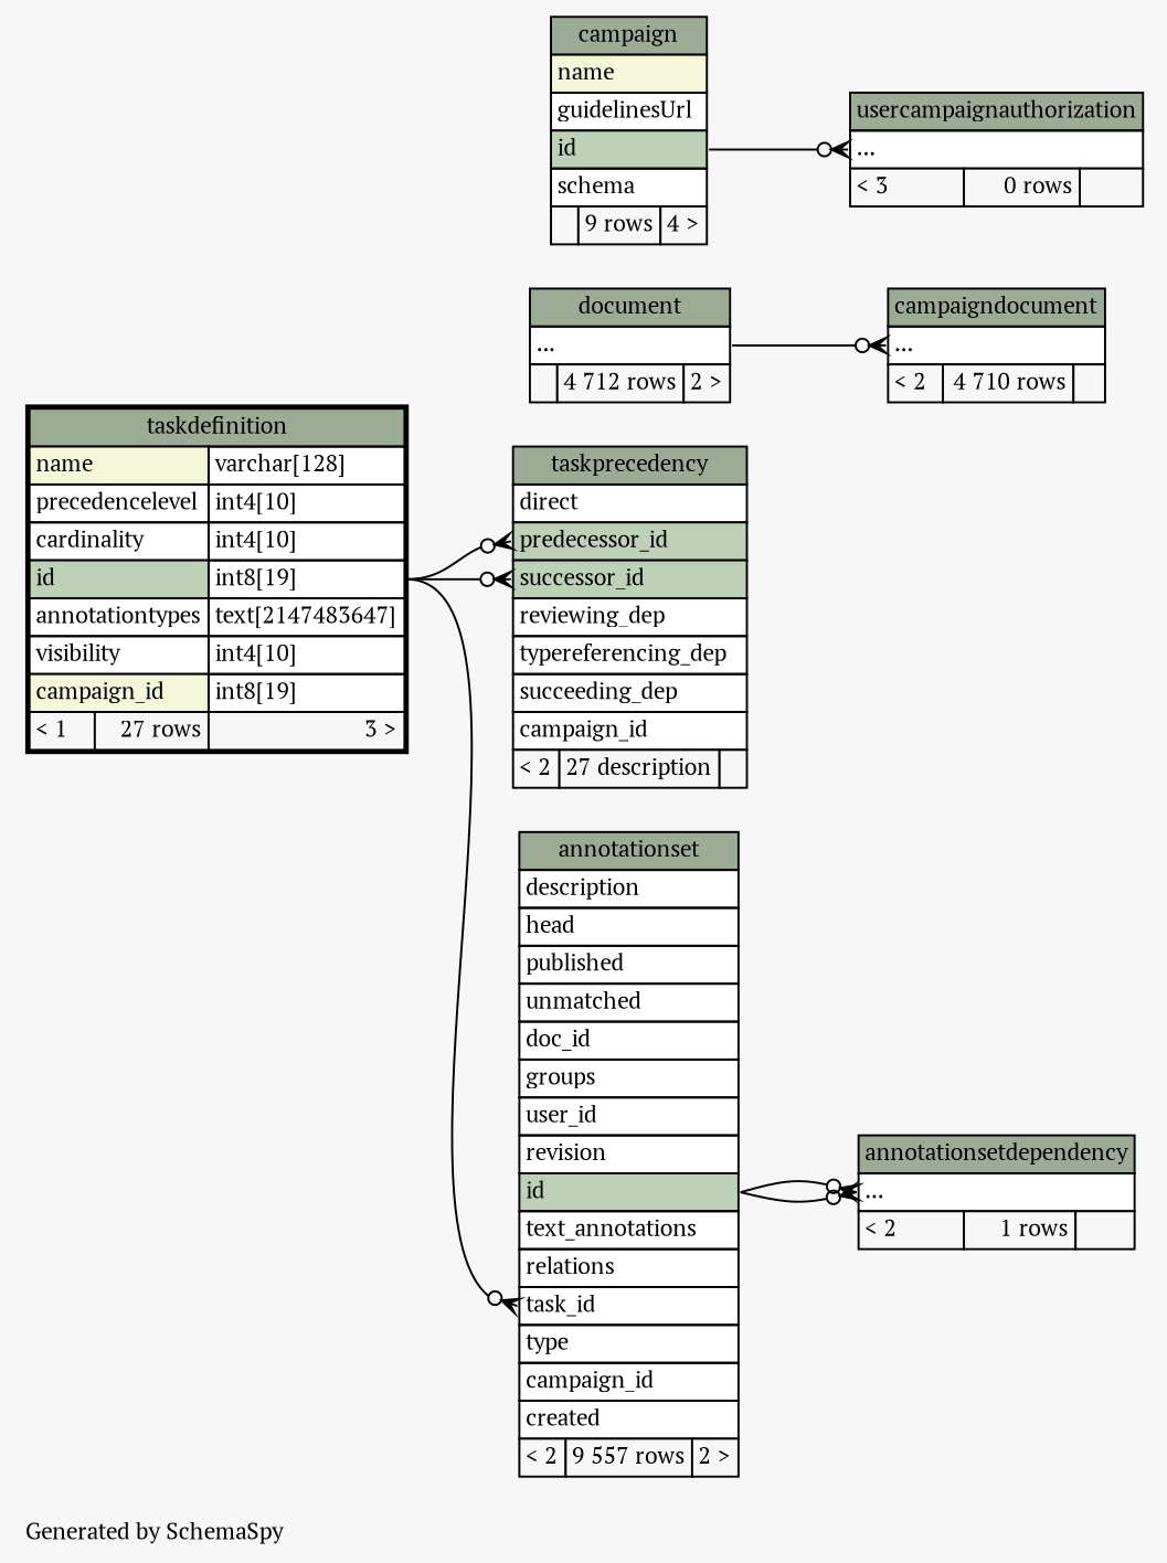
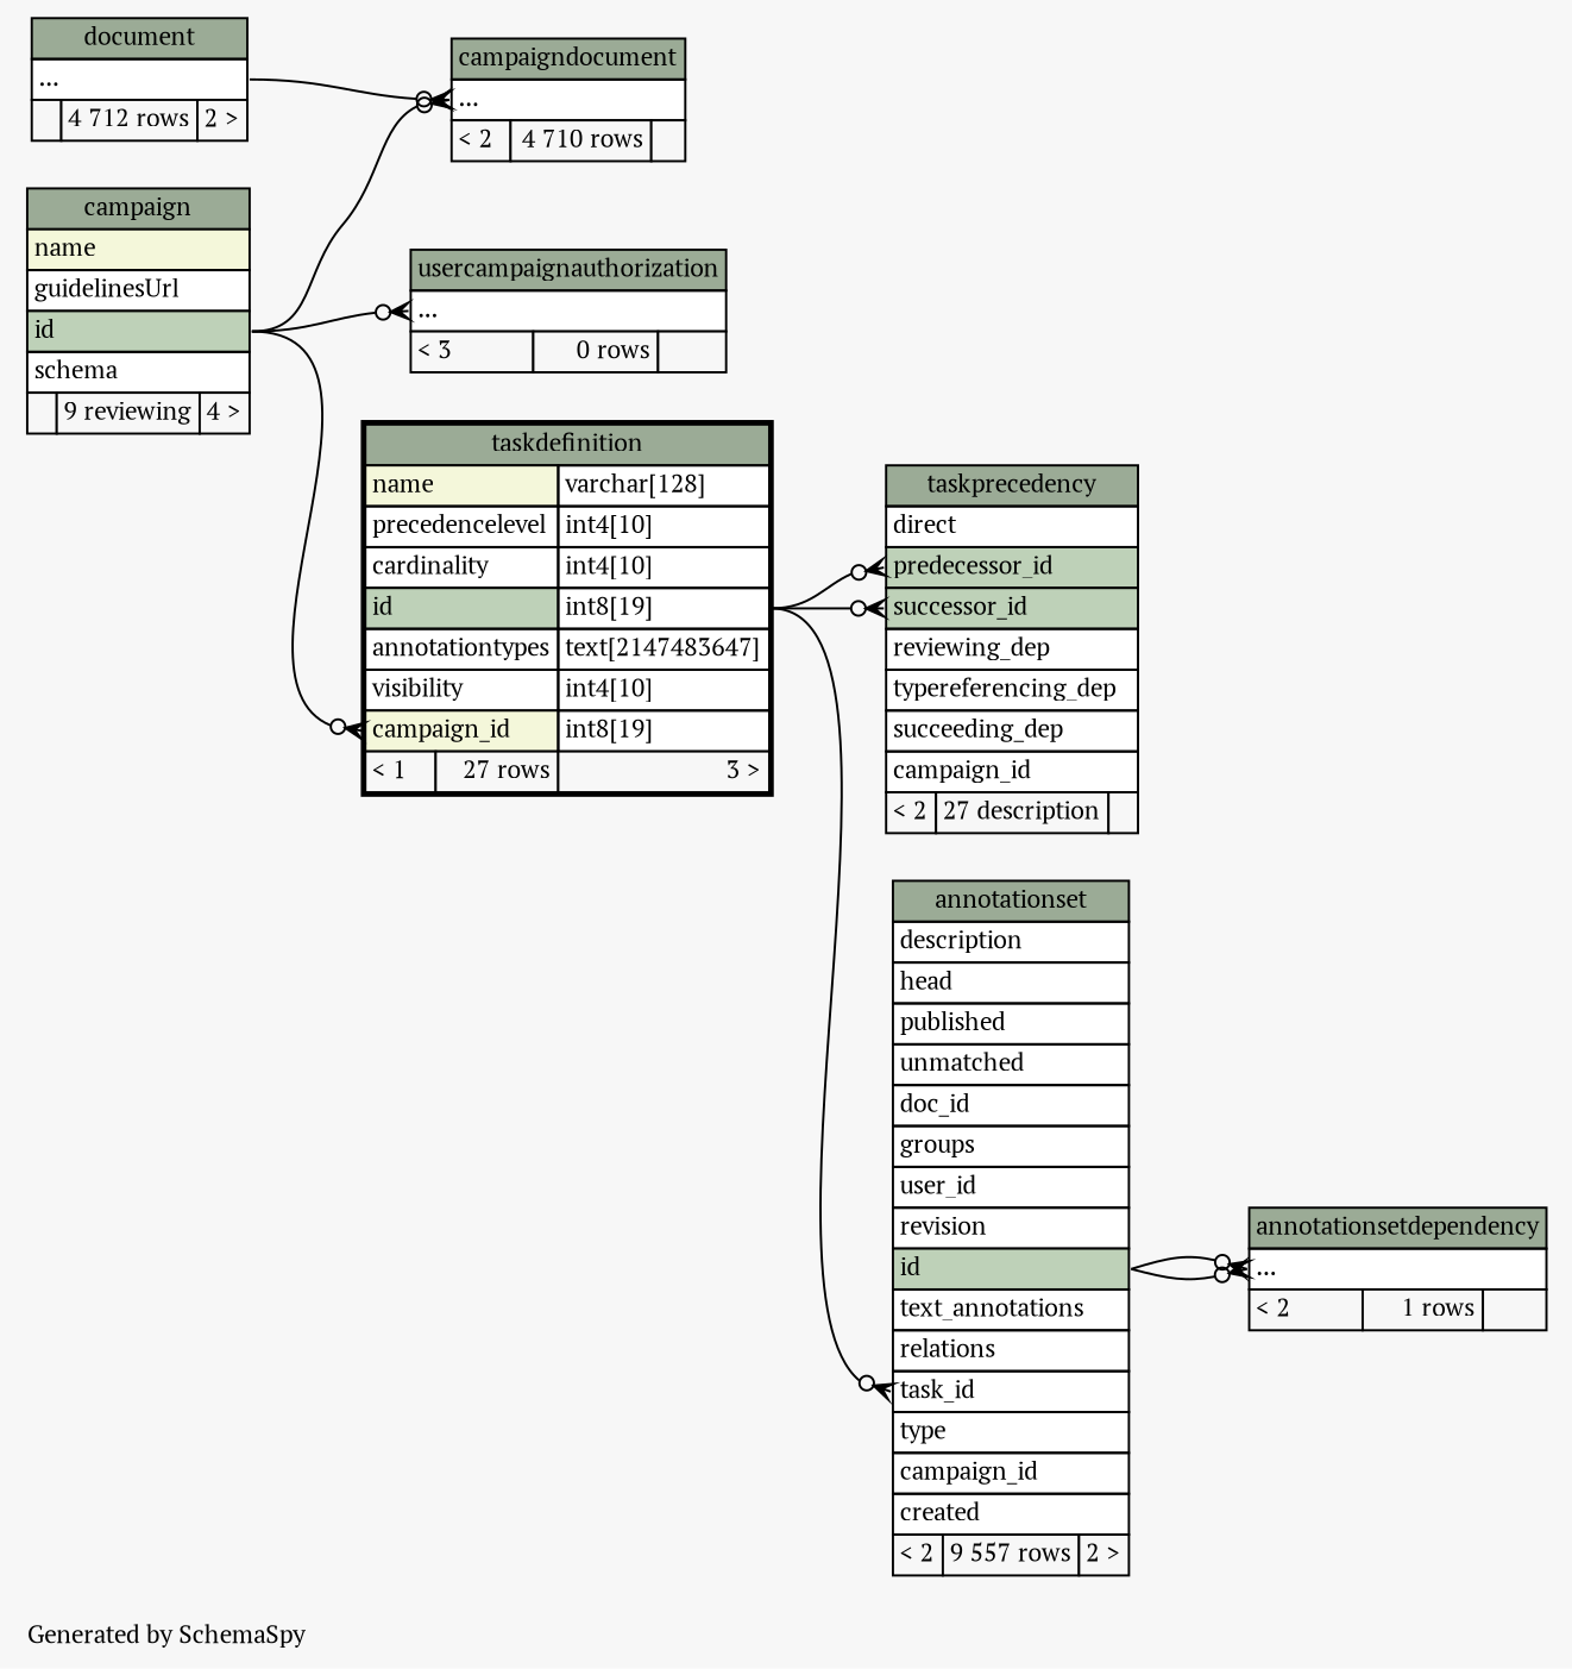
  digraph {
    bgcolor="#f7f7f7"
    fontname="PT Serif"
    fontsize=11
    label="\nGenerated by SchemaSpy"
    labeljust=l
    nodesep=0.18
    rankdir=RL
    ranksep=0.46
    node [fontname="PT Serif" fontsize=11 shape=plaintext]
    edge [arrowhead=none arrowsize=0.8 arrowtail=crowodot dir=back fontname="PT Serif" headport="id:e" tailport="elipses:w"]
    n1 [label=<     <TABLE BORDER="0" CELLBORDER="1" CELLSPACING="0" BGCOLOR="#ffffff">       <TR><TD COLSPAN="3" BGCOLOR="#9bab96" ALIGN="CENTER">annotationset</TD></TR>       <TR><TD PORT="description" COLSPAN="3" ALIGN="LEFT">description</TD></TR>       <TR><TD PORT="head" COLSPAN="3" ALIGN="LEFT">head</TD></TR>       <TR><TD PORT="published" COLSPAN="3" ALIGN="LEFT">published</TD></TR>       <TR><TD PORT="unmatched" COLSPAN="3" ALIGN="LEFT">unmatched</TD></TR>       <TR><TD PORT="doc_id" COLSPAN="3" ALIGN="LEFT">doc_id</TD></TR>       <TR><TD PORT="groups" COLSPAN="3" ALIGN="LEFT">groups</TD></TR>       <TR><TD PORT="user_id" COLSPAN="3" ALIGN="LEFT">user_id</TD></TR>       <TR><TD PORT="revision" COLSPAN="3" ALIGN="LEFT">revision</TD></TR>       <TR><TD PORT="id" COLSPAN="3" BGCOLOR="#bed1b8" ALIGN="LEFT">id</TD></TR>       <TR><TD PORT="text_annotations" COLSPAN="3" ALIGN="LEFT">text_annotations</TD></TR>       <TR><TD PORT="relations" COLSPAN="3" ALIGN="LEFT">relations</TD></TR>       <TR><TD PORT="task_id" COLSPAN="3" ALIGN="LEFT">task_id</TD></TR>       <TR><TD PORT="type" COLSPAN="3" ALIGN="LEFT">type</TD></TR>       <TR><TD PORT="campaign_id" COLSPAN="3" ALIGN="LEFT">campaign_id</TD></TR>       <TR><TD PORT="created" COLSPAN="3" ALIGN="LEFT">created</TD></TR>       <TR><TD ALIGN="LEFT" BGCOLOR="#f7f7f7">&lt; 2</TD><TD ALIGN="RIGHT" BGCOLOR="#f7f7f7">9 557 rows</TD><TD ALIGN="RIGHT" BGCOLOR="#f7f7f7">2 &gt;</TD></TR>     </TABLE>>]
    n2 [label=<     <TABLE BORDER="2" CELLBORDER="1" CELLSPACING="0" BGCOLOR="#ffffff">       <TR><TD COLSPAN="3" BGCOLOR="#9bab96" ALIGN="CENTER">taskdefinition</TD></TR>       <TR><TD PORT="name" COLSPAN="2" BGCOLOR="#f4f7da" ALIGN="LEFT">name</TD><TD PORT="name.type" ALIGN="LEFT">varchar[128]</TD></TR>       <TR><TD PORT="precedencelevel" COLSPAN="2" ALIGN="LEFT">precedencelevel</TD><TD PORT="precedencelevel.type" ALIGN="LEFT">int4[10]</TD></TR>       <TR><TD PORT="cardinality" COLSPAN="2" ALIGN="LEFT">cardinality</TD><TD PORT="cardinality.type" ALIGN="LEFT">int4[10]</TD></TR>       <TR><TD PORT="id" COLSPAN="2" BGCOLOR="#bed1b8" ALIGN="LEFT">id</TD><TD PORT="id.type" ALIGN="LEFT">int8[19]</TD></TR>       <TR><TD PORT="annotationtypes" COLSPAN="2" ALIGN="LEFT">annotationtypes</TD><TD PORT="annotationtypes.type" ALIGN="LEFT">text[2147483647]</TD></TR>       <TR><TD PORT="visibility" COLSPAN="2" ALIGN="LEFT">visibility</TD><TD PORT="visibility.type" ALIGN="LEFT">int4[10]</TD></TR>       <TR><TD PORT="campaign_id" COLSPAN="2" BGCOLOR="#f4f7da" ALIGN="LEFT">campaign_id</TD><TD PORT="campaign_id.type" ALIGN="LEFT">int8[19]</TD></TR>       <TR><TD ALIGN="LEFT" BGCOLOR="#f7f7f7">&lt; 1</TD><TD ALIGN="RIGHT" BGCOLOR="#f7f7f7">27 rows</TD><TD ALIGN="RIGHT" BGCOLOR="#f7f7f7">3 &gt;</TD></TR>     </TABLE>>]
    n3 [label=<     <TABLE BORDER="0" CELLBORDER="1" CELLSPACING="0" BGCOLOR="#ffffff">       <TR><TD COLSPAN="3" BGCOLOR="#9bab96" ALIGN="CENTER">document</TD></TR>       <TR><TD PORT="elipses" COLSPAN="3" ALIGN="LEFT">...</TD></TR>       <TR><TD ALIGN="LEFT" BGCOLOR="#f7f7f7">  </TD><TD ALIGN="RIGHT" BGCOLOR="#f7f7f7">4 712 rows</TD><TD ALIGN="RIGHT" BGCOLOR="#f7f7f7">2 &gt;</TD></TR>     </TABLE>>]
-   n4 [label=<     <TABLE BORDER="0" CELLBORDER="1" CELLSPACING="0" BGCOLOR="#ffffff">       <TR><TD COLSPAN="3" BGCOLOR="#9bab96" ALIGN="CENTER">campaign</TD></TR>       <TR><TD PORT="name" COLSPAN="3" BGCOLOR="#f4f7da" ALIGN="LEFT">name</TD></TR>       <TR><TD PORT="guidelinesUrl" COLSPAN="3" ALIGN="LEFT">guidelinesUrl</TD></TR>       <TR><TD PORT="id" COLSPAN="3" BGCOLOR="#bed1b8" ALIGN="LEFT">id</TD></TR>       <TR><TD PORT="schema" COLSPAN="3" ALIGN="LEFT">schema</TD></TR>       <TR><TD ALIGN="LEFT" BGCOLOR="#f7f7f7">  </TD><TD ALIGN="RIGHT" BGCOLOR="#f7f7f7">9 rows</TD><TD ALIGN="RIGHT" BGCOLOR="#f7f7f7">4 &gt;</TD></TR>     </TABLE>>]
+   n4 [label=<     <TABLE BORDER="0" CELLBORDER="1" CELLSPACING="0" BGCOLOR="#ffffff">       <TR><TD COLSPAN="3" BGCOLOR="#9bab96" ALIGN="CENTER">campaign</TD></TR>       <TR><TD PORT="name" COLSPAN="3" BGCOLOR="#f4f7da" ALIGN="LEFT">name</TD></TR>       <TR><TD PORT="guidelinesUrl" COLSPAN="3" ALIGN="LEFT">guidelinesUrl</TD></TR>       <TR><TD PORT="id" COLSPAN="3" BGCOLOR="#bed1b8" ALIGN="LEFT">id</TD></TR>       <TR><TD PORT="schema" COLSPAN="3" ALIGN="LEFT">schema</TD></TR>       <TR><TD ALIGN="LEFT" BGCOLOR="#f7f7f7">  </TD><TD ALIGN="RIGHT" BGCOLOR="#f7f7f7">9 reviewing</TD><TD ALIGN="RIGHT" BGCOLOR="#f7f7f7">4 &gt;</TD></TR>     </TABLE>>]
    n5 [label=<     <TABLE BORDER="0" CELLBORDER="1" CELLSPACING="0" BGCOLOR="#ffffff">       <TR><TD COLSPAN="3" BGCOLOR="#9bab96" ALIGN="CENTER">annotationsetdependency</TD></TR>       <TR><TD PORT="elipses" COLSPAN="3" ALIGN="LEFT">...</TD></TR>       <TR><TD ALIGN="LEFT" BGCOLOR="#f7f7f7">&lt; 2</TD><TD ALIGN="RIGHT" BGCOLOR="#f7f7f7">1 rows</TD><TD ALIGN="RIGHT" BGCOLOR="#f7f7f7">  </TD></TR>     </TABLE>>]
    n6 [label=<     <TABLE BORDER="0" CELLBORDER="1" CELLSPACING="0" BGCOLOR="#ffffff">       <TR><TD COLSPAN="3" BGCOLOR="#9bab96" ALIGN="CENTER">campaigndocument</TD></TR>       <TR><TD PORT="elipses" COLSPAN="3" ALIGN="LEFT">...</TD></TR>       <TR><TD ALIGN="LEFT" BGCOLOR="#f7f7f7">&lt; 2</TD><TD ALIGN="RIGHT" BGCOLOR="#f7f7f7">4 710 rows</TD><TD ALIGN="RIGHT" BGCOLOR="#f7f7f7">  </TD></TR>     </TABLE>>]
    n7 [label=<     <TABLE BORDER="0" CELLBORDER="1" CELLSPACING="0" BGCOLOR="#ffffff">       <TR><TD COLSPAN="3" BGCOLOR="#9bab96" ALIGN="CENTER">taskprecedency</TD></TR>       <TR><TD PORT="direct" COLSPAN="3" ALIGN="LEFT">direct</TD></TR>       <TR><TD PORT="predecessor_id" COLSPAN="3" BGCOLOR="#bed1b8" ALIGN="LEFT">predecessor_id</TD></TR>       <TR><TD PORT="successor_id" COLSPAN="3" BGCOLOR="#bed1b8" ALIGN="LEFT">successor_id</TD></TR>       <TR><TD PORT="reviewing_dep" COLSPAN="3" ALIGN="LEFT">reviewing_dep</TD></TR>       <TR><TD PORT="typereferencing_dep" COLSPAN="3" ALIGN="LEFT">typereferencing_dep</TD></TR>       <TR><TD PORT="succeeding_dep" COLSPAN="3" ALIGN="LEFT">succeeding_dep</TD></TR>       <TR><TD PORT="campaign_id" COLSPAN="3" ALIGN="LEFT">campaign_id</TD></TR>       <TR><TD ALIGN="LEFT" BGCOLOR="#f7f7f7">&lt; 2</TD><TD ALIGN="RIGHT" BGCOLOR="#f7f7f7">27 description</TD><TD ALIGN="RIGHT" BGCOLOR="#f7f7f7">  </TD></TR>     </TABLE>>]
    n8 [label=<     <TABLE BORDER="0" CELLBORDER="1" CELLSPACING="0" BGCOLOR="#ffffff">       <TR><TD COLSPAN="3" BGCOLOR="#9bab96" ALIGN="CENTER">usercampaignauthorization</TD></TR>       <TR><TD PORT="elipses" COLSPAN="3" ALIGN="LEFT">...</TD></TR>       <TR><TD ALIGN="LEFT" BGCOLOR="#f7f7f7">&lt; 3</TD><TD ALIGN="RIGHT" BGCOLOR="#f7f7f7">0 rows</TD><TD ALIGN="RIGHT" BGCOLOR="#f7f7f7">  </TD></TR>     </TABLE>>]
    n1 -> n2 [headport="id.type:e" tailport="task_id:w"]
+   n2 -> n4 [tailport="campaign_id:w"]
    n5 -> n1
    n5 -> n1
    n6 -> n3 [headport="elipses:e"]
+   n6 -> n4
    n7 -> n2 [headport="id.type:e" tailport="predecessor_id:w"]
    n7 -> n2 [headport="id.type:e" tailport="successor_id:w"]
    n8 -> n4
  }
